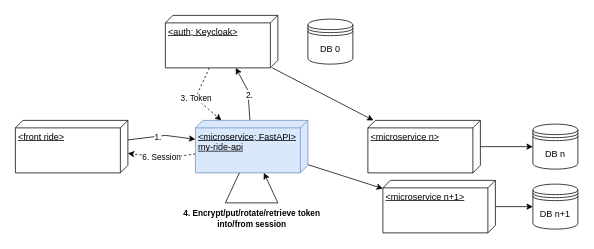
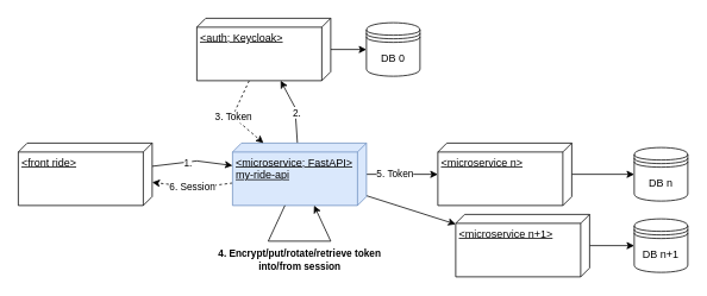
  <mxCell id="0" />
  <mxCell id="1" parent="0" />
  <mxCell id="2" style="rounded=0;orthogonalLoop=1;jettySize=auto;html=1;" edge="1" parent="1" source="9" target="14"><mxGeometry relative="1" as="geometry"><Array as="points"><mxPoint x="330" y="120" /></Array></mxGeometry></mxCell>
  <mxCell id="3" value="2." style="edgeLabel;html=1;align=center;verticalAlign=middle;resizable=0;points=[];" vertex="1" connectable="0" parent="2"><mxGeometry x="-0.05" y="-1" relative="1" as="geometry"><mxPoint as="offset" /></mxGeometry></mxCell>
+ <mxCell id="4" style="rounded=0;orthogonalLoop=1;jettySize=auto;html=1;" edge="1" parent="1" source="9" target="19"><mxGeometry relative="1" as="geometry" /></mxCell>
+ <mxCell id="5" value="5. Token" style="edgeLabel;html=1;align=center;verticalAlign=middle;resizable=0;points=[];" vertex="1" connectable="0" parent="4"><mxGeometry x="-0.213" y="1" relative="1" as="geometry"><mxPoint as="offset" /></mxGeometry></mxCell>
  <mxCell id="6" style="rounded=0;orthogonalLoop=1;jettySize=auto;html=1;" edge="1" parent="1" source="9" target="11"><mxGeometry relative="1" as="geometry" /></mxCell>
  <mxCell id="7" value="&lt;div&gt;&lt;br&gt;&lt;/div&gt;" style="edgeLabel;html=1;align=center;verticalAlign=middle;resizable=0;points=[];" vertex="1" connectable="0" parent="6"><mxGeometry x="-0.493" y="1" relative="1" as="geometry"><mxPoint x="14" y="4" as="offset" /></mxGeometry></mxCell>
  <mxCell id="8" value="6. Session" style="rounded=0;orthogonalLoop=1;jettySize=auto;html=1;dashed=1;" edge="1" parent="1" source="9" target="17"><mxGeometry relative="1" as="geometry"><Array as="points"><mxPoint x="220" y="210" /></Array></mxGeometry></mxCell>
  <mxCell id="9" value="&lt;div&gt;&amp;lt;microservice; FastAPI&amp;gt;&lt;/div&gt;my-ride-api" style="verticalAlign=top;align=left;spacingTop=8;spacingLeft=2;spacingRight=12;shape=cube;size=10;direction=south;fontStyle=4;html=1;whiteSpace=wrap;fillColor=#dae8fc;strokeColor=#6c8ebf;" vertex="1" parent="1"><mxGeometry x="260" y="160" width="150" height="70" as="geometry" /></mxCell>
  <mxCell id="10" style="rounded=0;orthogonalLoop=1;jettySize=auto;html=1;" edge="1" parent="1" source="11" target="22"><mxGeometry relative="1" as="geometry" /></mxCell>
  <mxCell id="11" value="&lt;div&gt;&amp;lt;microservice n+1&amp;gt;&lt;/div&gt;" style="verticalAlign=top;align=left;spacingTop=8;spacingLeft=2;spacingRight=12;shape=cube;size=10;direction=south;fontStyle=4;html=1;whiteSpace=wrap;" vertex="1" parent="1"><mxGeometry x="510" y="240" width="150" height="70" as="geometry" /></mxCell>
- <mxCell id="12" style="rounded=0;orthogonalLoop=1;jettySize=auto;html=1;" edge="1" parent="1" source="14" target="19"><mxGeometry relative="1" as="geometry" /></mxCell>
+ <mxCell id="12" style="rounded=0;orthogonalLoop=1;jettySize=auto;html=1;" edge="1" parent="1" source="14" target="20"><mxGeometry relative="1" as="geometry" /></mxCell>
  <mxCell id="13" value="3. Token" style="rounded=0;orthogonalLoop=1;jettySize=auto;html=1;dashed=1;" edge="1" parent="1" source="14" target="9"><mxGeometry relative="1" as="geometry"><Array as="points"><mxPoint x="260" y="130" /></Array></mxGeometry></mxCell>
  <mxCell id="14" value="&lt;div&gt;&amp;lt;auth; Keycloak&amp;gt;&lt;/div&gt;" style="verticalAlign=top;align=left;spacingTop=8;spacingLeft=2;spacingRight=12;shape=cube;size=10;direction=south;fontStyle=4;html=1;whiteSpace=wrap;" vertex="1" parent="1"><mxGeometry x="220" y="20" width="150" height="70" as="geometry" /></mxCell>
  <mxCell id="15" style="rounded=0;orthogonalLoop=1;jettySize=auto;html=1;" edge="1" parent="1" source="17" target="9"><mxGeometry relative="1" as="geometry"><Array as="points"><mxPoint x="220" y="180" /></Array></mxGeometry></mxCell>
  <mxCell id="16" value="1." style="edgeLabel;html=1;align=center;verticalAlign=middle;resizable=0;points=[];" vertex="1" connectable="0" parent="15"><mxGeometry x="-0.426" y="3" relative="1" as="geometry"><mxPoint x="14" y="3" as="offset" /></mxGeometry></mxCell>
  <mxCell id="17" value="&lt;div&gt;&amp;lt;front ride&amp;gt;&lt;/div&gt;" style="verticalAlign=top;align=left;spacingTop=8;spacingLeft=2;spacingRight=12;shape=cube;size=10;direction=south;fontStyle=4;html=1;whiteSpace=wrap;" vertex="1" parent="1"><mxGeometry x="20" y="160" width="150" height="70" as="geometry" /></mxCell>
  <mxCell id="18" style="rounded=0;orthogonalLoop=1;jettySize=auto;html=1;" edge="1" parent="1" source="19" target="21"><mxGeometry relative="1" as="geometry" /></mxCell>
  <mxCell id="19" value="&lt;div&gt;&amp;lt;microservice n&amp;gt;&lt;/div&gt;" style="verticalAlign=top;align=left;spacingTop=8;spacingLeft=2;spacingRight=12;shape=cube;size=10;direction=south;fontStyle=4;html=1;whiteSpace=wrap;" vertex="1" parent="1"><mxGeometry x="490" y="160" width="150" height="70" as="geometry" /></mxCell>
  <mxCell id="20" value="DB 0" style="shape=datastore;whiteSpace=wrap;html=1;" vertex="1" parent="1"><mxGeometry x="410" y="25" width="60" height="60" as="geometry" /></mxCell>
  <mxCell id="21" value="DB n" style="shape=datastore;whiteSpace=wrap;html=1;" vertex="1" parent="1"><mxGeometry x="710" y="165" width="60" height="60" as="geometry" /></mxCell>
  <mxCell id="22" value="DB n+1" style="shape=datastore;whiteSpace=wrap;html=1;" vertex="1" parent="1"><mxGeometry x="710" y="245" width="60" height="60" as="geometry" /></mxCell>
  <mxCell id="23" style="rounded=0;orthogonalLoop=1;jettySize=auto;html=1;" edge="1" parent="1" source="9" target="9"><mxGeometry relative="1" as="geometry"><Array as="points"><mxPoint x="300" y="270" /></Array></mxGeometry></mxCell>
  <mxCell id="24" value="4. Encrypt/put/rotate/retrieve token&lt;div&gt;into/from&amp;nbsp;&lt;span style=&quot;background-color: light-dark(#ffffff, var(--ge-dark-color, #121212)); color: light-dark(rgb(0, 0, 0), rgb(255, 255, 255));&quot;&gt;session&lt;/span&gt;&lt;/div&gt;" style="edgeLabel;html=1;align=center;verticalAlign=middle;resizable=0;points=[];fontStyle=1" vertex="1" connectable="0" parent="23"><mxGeometry x="-0.226" y="-1" relative="1" as="geometry"><mxPoint x="18" y="19" as="offset" /></mxGeometry></mxCell>
